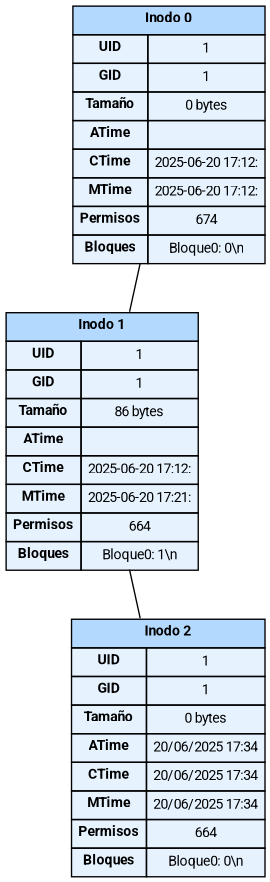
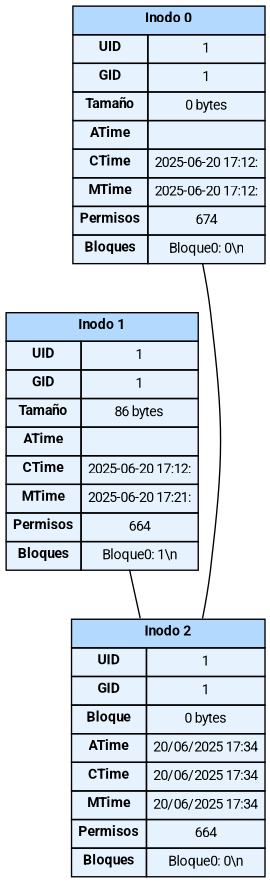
  digraph {
    bgcolor="#ffffff"
    fontname=Roboto
    pencolor="#333333"
    penwidth=2.0
    rankdir=TB
    style=rounded
    node [fillcolor="#E6F3FF" fontname=Roboto fontsize=10 shape=plain style=filled]
    edge [dir=none fontname=Roboto]
    n1 [label=<             <TABLE BORDER="0" CELLBORDER="1" CELLSPACING="0" CELLPADDING="4" BGCOLOR="#E6F3FF">                 <TR><TD COLSPAN="2" BGCOLOR="#B3D9FF"><B>Inodo 0</B></TD></TR>                 <TR><TD><B>UID</B></TD><TD>1</TD></TR>                 <TR><TD><B>GID</B></TD><TD>1</TD></TR>                 <TR><TD><B>Tamaño</B></TD><TD>0 bytes</TD></TR>                 <TR><TD><B>ATime</B></TD><TD></TD></TR>                 <TR><TD><B>CTime</B></TD><TD>2025-06-20 17:12:</TD></TR>                 <TR><TD><B>MTime</B></TD><TD>2025-06-20 17:12:</TD></TR>                 <TR><TD><B>Permisos</B></TD><TD>674</TD></TR>                 <TR><TD><B>Bloques</B></TD><TD>Bloque0: 0\n</TD></TR>             </TABLE>         >]
    n2 [label=<             <TABLE BORDER="0" CELLBORDER="1" CELLSPACING="0" CELLPADDING="4" BGCOLOR="#E6F3FF">                 <TR><TD COLSPAN="2" BGCOLOR="#B3D9FF"><B>Inodo 1</B></TD></TR>                 <TR><TD><B>UID</B></TD><TD>1</TD></TR>                 <TR><TD><B>GID</B></TD><TD>1</TD></TR>                 <TR><TD><B>Tamaño</B></TD><TD>86 bytes</TD></TR>                 <TR><TD><B>ATime</B></TD><TD></TD></TR>                 <TR><TD><B>CTime</B></TD><TD>2025-06-20 17:12:</TD></TR>                 <TR><TD><B>MTime</B></TD><TD>2025-06-20 17:21:</TD></TR>                 <TR><TD><B>Permisos</B></TD><TD>664</TD></TR>                 <TR><TD><B>Bloques</B></TD><TD>Bloque0: 1\n</TD></TR>             </TABLE>         >]
-   n3 [label=<             <TABLE BORDER="0" CELLBORDER="1" CELLSPACING="0" CELLPADDING="4" BGCOLOR="#E6F3FF">                 <TR><TD COLSPAN="2" BGCOLOR="#B3D9FF"><B>Inodo 2</B></TD></TR>                 <TR><TD><B>UID</B></TD><TD>1</TD></TR>                 <TR><TD><B>GID</B></TD><TD>1</TD></TR>                 <TR><TD><B>Tamaño</B></TD><TD>0 bytes</TD></TR>                 <TR><TD><B>ATime</B></TD><TD>20/06/2025 17:34</TD></TR>                 <TR><TD><B>CTime</B></TD><TD>20/06/2025 17:34</TD></TR>                 <TR><TD><B>MTime</B></TD><TD>20/06/2025 17:34</TD></TR>                 <TR><TD><B>Permisos</B></TD><TD>664</TD></TR>                 <TR><TD><B>Bloques</B></TD><TD>Bloque0: 0\n</TD></TR>             </TABLE>         >]
-   n1 -> n2
+   n3 [label=<             <TABLE BORDER="0" CELLBORDER="1" CELLSPACING="0" CELLPADDING="4" BGCOLOR="#E6F3FF">                 <TR><TD COLSPAN="2" BGCOLOR="#B3D9FF"><B>Inodo 2</B></TD></TR>                 <TR><TD><B>UID</B></TD><TD>1</TD></TR>                 <TR><TD><B>GID</B></TD><TD>1</TD></TR>                 <TR><TD><B>Bloque</B></TD><TD>0 bytes</TD></TR>                 <TR><TD><B>ATime</B></TD><TD>20/06/2025 17:34</TD></TR>                 <TR><TD><B>CTime</B></TD><TD>20/06/2025 17:34</TD></TR>                 <TR><TD><B>MTime</B></TD><TD>20/06/2025 17:34</TD></TR>                 <TR><TD><B>Permisos</B></TD><TD>664</TD></TR>                 <TR><TD><B>Bloques</B></TD><TD>Bloque0: 0\n</TD></TR>             </TABLE>         >]
+   n1 -> n3
    n2 -> n3
  }
